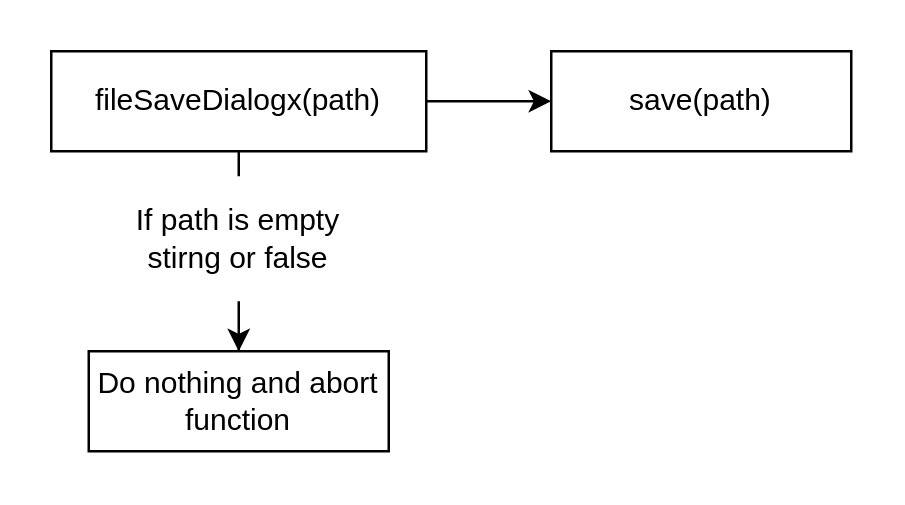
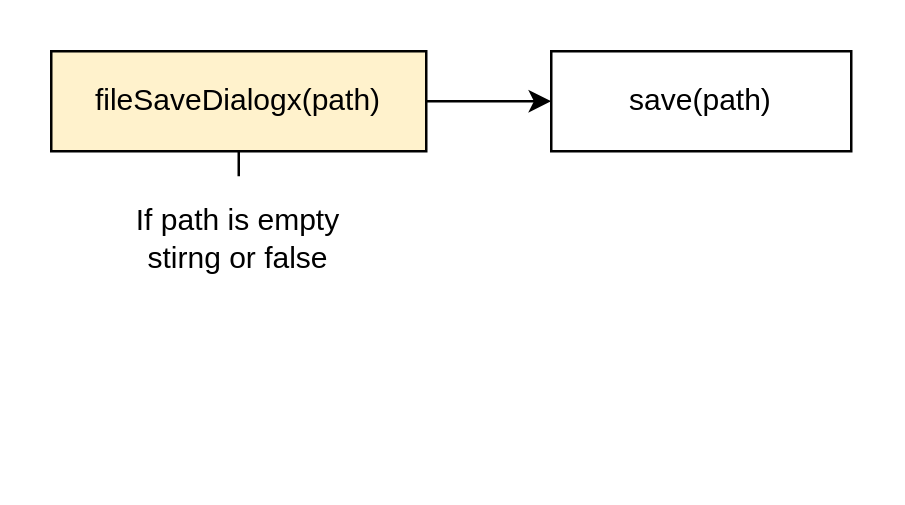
  <mxCell id="0" />
  <mxCell id="1" parent="0" />
  <mxCell id="2" style="edgeStyle=orthogonalEdgeStyle;rounded=0;orthogonalLoop=1;jettySize=auto;html=1;entryX=0;entryY=0.5;entryDx=0;entryDy=0;" edge="1" parent="1" source="4" target="5"><mxGeometry relative="1" as="geometry" /></mxCell>
- <mxCell id="3" style="edgeStyle=orthogonalEdgeStyle;rounded=0;orthogonalLoop=1;jettySize=auto;html=1;entryX=0.5;entryY=0;entryDx=0;entryDy=0;startArrow=none;" edge="1" parent="1" source="7" target="6"><mxGeometry relative="1" as="geometry" /></mxCell>
- <mxCell id="4" value="fileSaveDialogx(path)" style="rounded=0;whiteSpace=wrap;html=1;" vertex="1" parent="1"><mxGeometry x="20" y="20" width="150" height="40" as="geometry" /></mxCell>
+ <mxCell id="4" value="fileSaveDialogx(path)" style="rounded=0;whiteSpace=wrap;html=1;fillColor=#fff2cc;" vertex="1" parent="1"><mxGeometry x="20" y="20" width="150" height="40" as="geometry" /></mxCell>
  <mxCell id="5" value="save(path)" style="rounded=0;whiteSpace=wrap;html=1;" vertex="1" parent="1"><mxGeometry x="220" y="20" width="120" height="40" as="geometry" /></mxCell>
- <mxCell id="6" value="Do nothing and abort function" style="rounded=0;whiteSpace=wrap;html=1;" vertex="1" parent="1"><mxGeometry x="35" y="140" width="120" height="40" as="geometry" /></mxCell>
  <mxCell id="7" value="If path is empty stirng or false" style="text;html=1;strokeColor=none;fillColor=none;align=center;verticalAlign=middle;whiteSpace=wrap;rounded=0;" vertex="1" parent="1"><mxGeometry x="45" y="70" width="100" height="50" as="geometry" /></mxCell>
  <mxCell id="8" value="" style="endArrow=none;html=1;entryX=0.5;entryY=1;entryDx=0;entryDy=0;exitX=0.5;exitY=0;exitDx=0;exitDy=0;" edge="1" parent="1" source="7" target="4"><mxGeometry width="50" height="50" relative="1" as="geometry"><mxPoint x="-100" y="180" as="sourcePoint" /><mxPoint x="-50" y="130" as="targetPoint" /></mxGeometry></mxCell>
